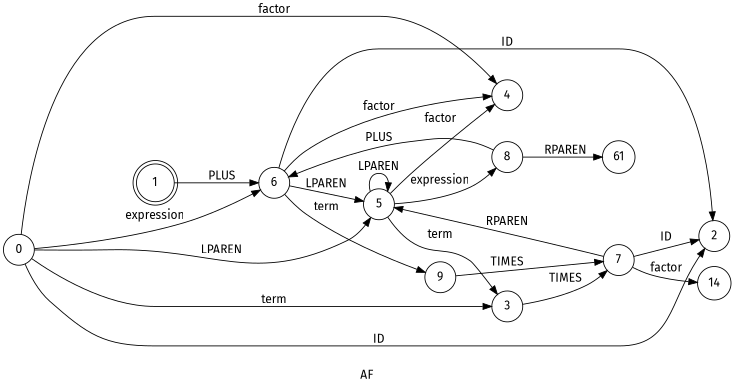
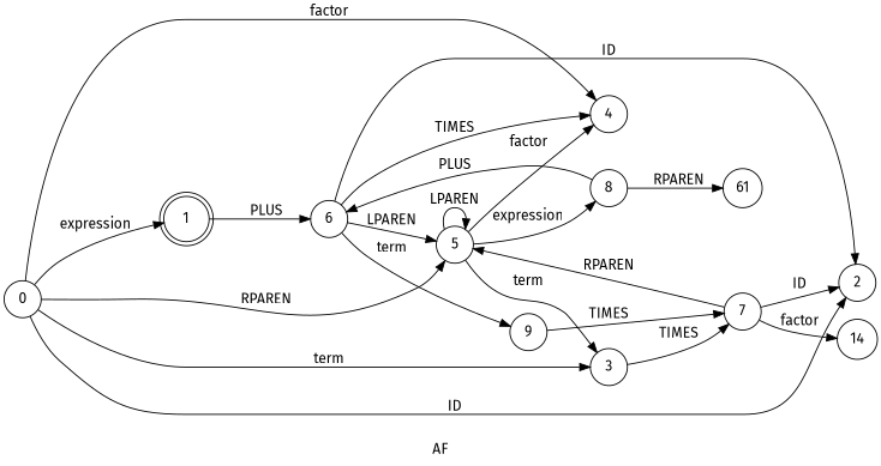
  digraph {
    fontname="Fira Sans"
    label=AF
    rankdir=LR
    node [fontname="Fira Sans" shape=circle]
    edge [fontname="Fira Sans"]
    n1 [label=0]
    n2 [label=1 shape=doublecircle]
    n3 [label=2]
    n4 [label=5]
    n5 [label=3]
    n6 [label=4]
    n7 [label=6]
    n8 [label=8]
    n9 [label=7]
    n10 [label=9]
    n11 [label=14]
    n12 [label=61]
-   n1 -> n7 [label=expression]
+   n1 -> n2 [label=expression]
    n1 -> n3 [label=ID]
-   n1 -> n4 [label=LPAREN]
+   n1 -> n4 [label=RPAREN]
    n1 -> n5 [label=term]
    n1 -> n6 [label=factor]
    n2 -> n7 [label=PLUS]
    n4 -> n4 [label=LPAREN]
    n4 -> n5 [label=term]
    n4 -> n6 [label=factor]
    n4 -> n8 [label=expression]
    n5 -> n9 [label=TIMES]
    n7 -> n3 [label=ID]
    n7 -> n4 [label=LPAREN]
-   n7 -> n6 [label=factor]
+   n7 -> n6 [label=TIMES]
    n7 -> n10 [label=term]
    n8 -> n7 [label=PLUS]
    n8 -> n12 [label=RPAREN]
    n9 -> n3 [label=ID]
    n9 -> n4 [label=RPAREN]
    n9 -> n11 [label=factor]
    n10 -> n9 [label=TIMES]
  }
